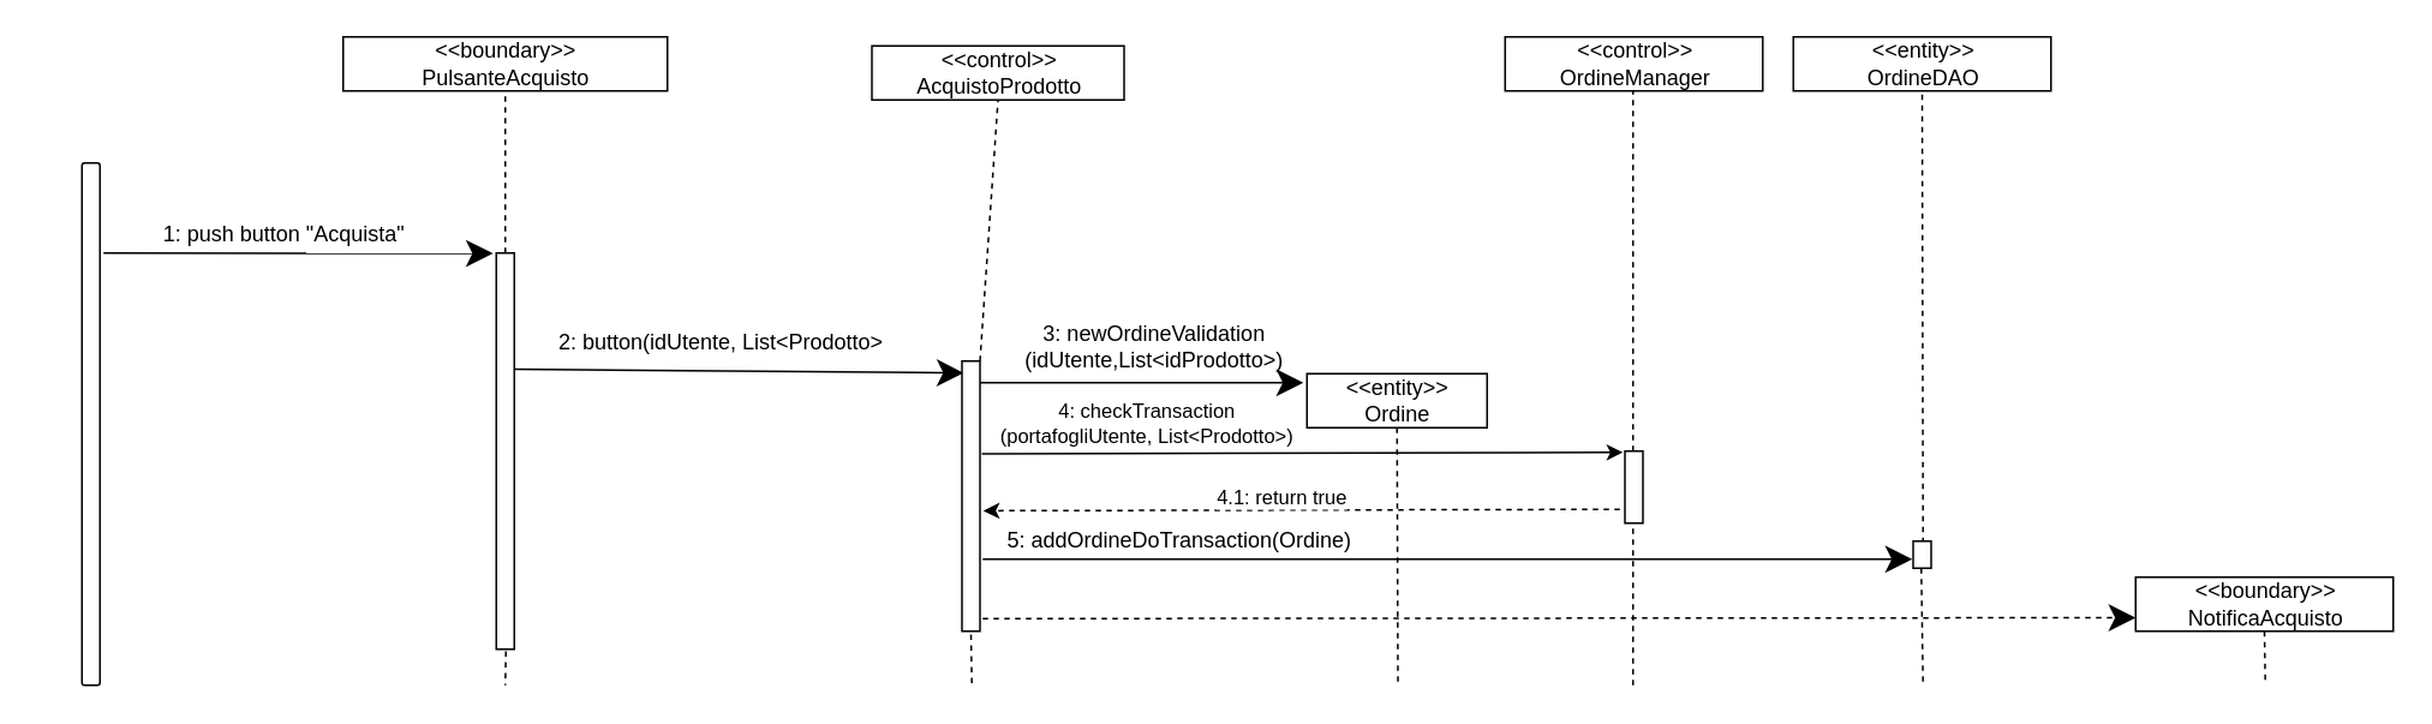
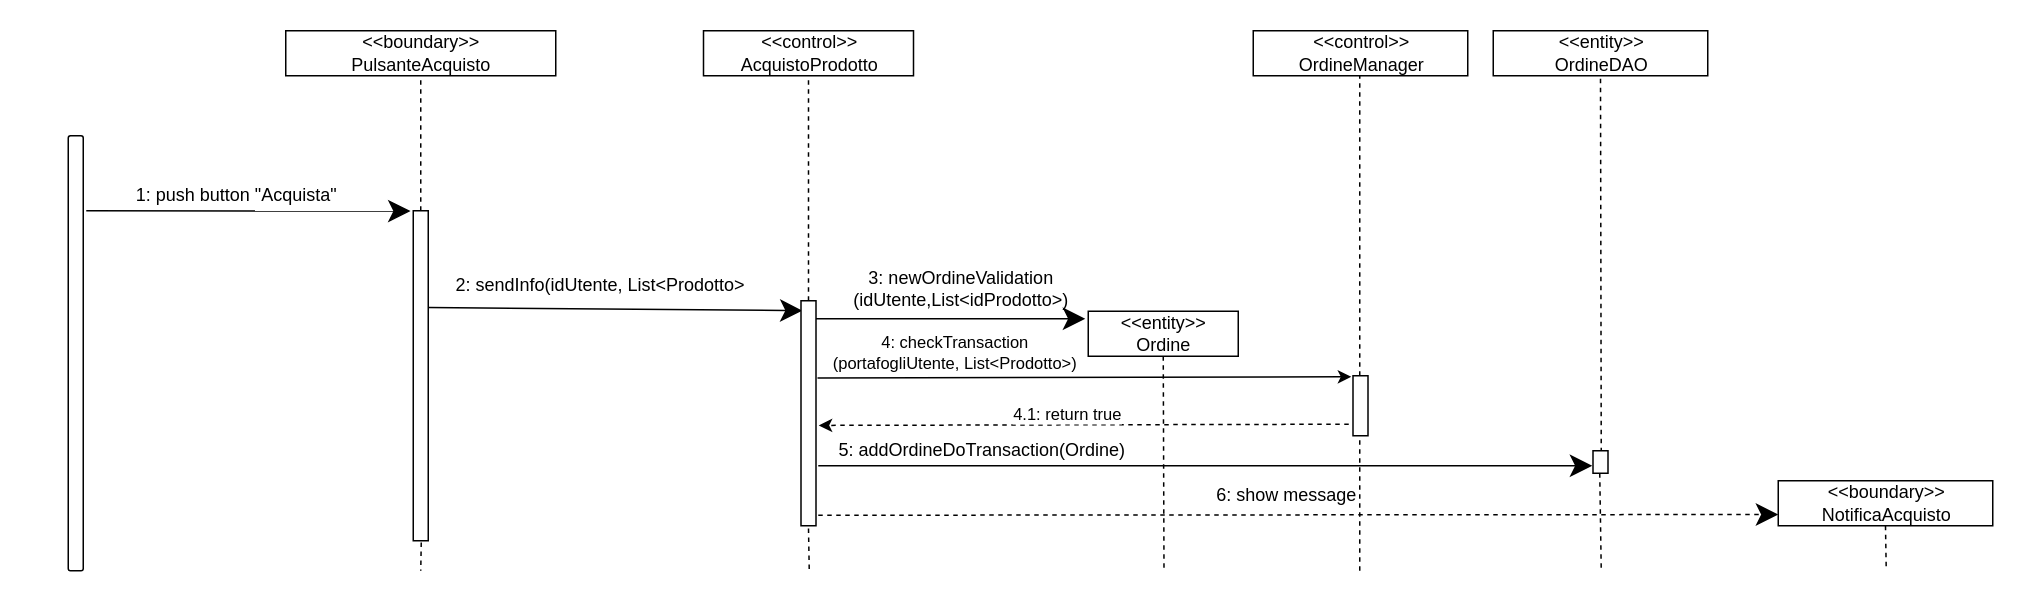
  <mxCell id="0" />
  <mxCell id="1" parent="0" />
  <mxCell id="2" value="" style="html=1;points=[];perimeter=orthogonalPerimeter;rounded=1;" parent="1" vertex="1"><mxGeometry x="45" y="90" width="10" height="290" as="geometry" /></mxCell>
  <mxCell id="3" value="&lt;div&gt;&amp;lt;&amp;lt;boundary&amp;gt;&amp;gt;&lt;/div&gt;&lt;div&gt;PulsanteAcquisto&lt;br&gt;&lt;/div&gt;" style="html=1;rounded=0;" parent="1" vertex="1"><mxGeometry x="190" y="20" width="180" height="30" as="geometry" /></mxCell>
  <mxCell id="4" value="" style="edgeStyle=orthogonalEdgeStyle;rounded=0;orthogonalLoop=1;jettySize=auto;html=1;strokeColor=none;" parent="1" source="7" target="3" edge="1"><mxGeometry relative="1" as="geometry" /></mxCell>
  <mxCell id="5" value="" style="edgeStyle=orthogonalEdgeStyle;orthogonalLoop=1;jettySize=auto;html=1;strokeColor=#000000;rounded=0;dashed=1;endArrow=none;endFill=0;" parent="1" source="7" target="3" edge="1"><mxGeometry relative="1" as="geometry" /></mxCell>
  <mxCell id="6" value="" style="edgeStyle=orthogonalEdgeStyle;rounded=0;orthogonalLoop=1;jettySize=auto;html=1;dashed=1;endArrow=none;endFill=0;strokeColor=#000000;exitX=0.533;exitY=1.005;exitDx=0;exitDy=0;exitPerimeter=0;" parent="1" source="7" edge="1"><mxGeometry relative="1" as="geometry"><mxPoint x="280" y="380" as="targetPoint" /></mxGeometry></mxCell>
  <mxCell id="7" value="" style="html=1;points=[];perimeter=orthogonalPerimeter;rounded=0;arcSize=50;" parent="1" vertex="1"><mxGeometry x="275" y="140" width="10" height="220" as="geometry" /></mxCell>
- <mxCell id="8" value="&lt;div&gt;&amp;lt;&amp;lt;control&amp;gt;&amp;gt;&lt;/div&gt;AcquistoProdotto" style="html=1;rounded=0;" parent="1" vertex="1"><mxGeometry x="483.5" y="25" width="140" height="30" as="geometry" /></mxCell>
+ <mxCell id="8" value="&lt;div&gt;&amp;lt;&amp;lt;control&amp;gt;&amp;gt;&lt;/div&gt;AcquistoProdotto" style="html=1;rounded=0;" parent="1" vertex="1"><mxGeometry x="468.5" y="20" width="140" height="30" as="geometry" /></mxCell>
  <mxCell id="9" value="&lt;div&gt;&amp;lt;&amp;lt;boundary&amp;gt;&amp;gt;&lt;/div&gt;&lt;div&gt;NotificaAcquisto&lt;br&gt;&lt;/div&gt;" style="html=1;rounded=0;" parent="1" vertex="1"><mxGeometry x="1185" y="320" width="143" height="30" as="geometry" /></mxCell>
  <mxCell id="10" value="" style="endArrow=classic;endFill=1;endSize=12;html=1;strokeColor=#000000;rounded=1;entryX=-0.18;entryY=0.001;entryDx=0;entryDy=0;entryPerimeter=0;" parent="1" target="7" edge="1"><mxGeometry width="160" relative="1" as="geometry"><mxPoint x="57" y="140" as="sourcePoint" /><mxPoint x="235" y="140" as="targetPoint" /></mxGeometry></mxCell>
  <mxCell id="11" value="1: push button &quot;Acquista&quot;" style="text;html=1;strokeColor=none;fillColor=none;align=center;verticalAlign=middle;whiteSpace=wrap;rounded=0;dashed=1;" parent="1" vertex="1"><mxGeometry x="20" y="120" width="275" height="20" as="geometry" /></mxCell>
  <mxCell id="12" value="" style="endArrow=classic;endFill=1;endSize=12;html=1;strokeColor=#000000;rounded=1;entryX=0.1;entryY=0.044;entryDx=0;entryDy=0;entryPerimeter=0;" parent="1" target="21" edge="1"><mxGeometry width="160" relative="1" as="geometry"><mxPoint x="285" y="204.5" as="sourcePoint" /><mxPoint x="465" y="204.5" as="targetPoint" /></mxGeometry></mxCell>
  <mxCell id="13" value="" style="endArrow=none;html=1;dashed=1;strokeColor=#000000;entryX=0.5;entryY=1;entryDx=0;entryDy=0;" parent="1" source="21" target="8" edge="1"><mxGeometry width="50" height="50" relative="1" as="geometry"><mxPoint x="450" y="190" as="sourcePoint" /><mxPoint x="405" y="140" as="targetPoint" /></mxGeometry></mxCell>
  <mxCell id="14" value="" style="endArrow=none;html=1;dashed=1;strokeColor=#000000;exitX=0.5;exitY=1.012;exitDx=0;exitDy=0;exitPerimeter=0;" parent="1" source="21" edge="1"><mxGeometry width="50" height="50" relative="1" as="geometry"><mxPoint x="465" y="280" as="sourcePoint" /><mxPoint x="539" y="380" as="targetPoint" /></mxGeometry></mxCell>
  <mxCell id="15" value="&lt;div&gt;&amp;lt;&amp;lt;entity&amp;gt;&amp;gt;&lt;/div&gt;&lt;div&gt;Ordine&lt;br&gt;&lt;/div&gt;" style="html=1;rounded=0;" parent="1" vertex="1"><mxGeometry x="725" y="207" width="100" height="30" as="geometry" /></mxCell>
  <mxCell id="16" style="edgeStyle=orthogonalEdgeStyle;rounded=0;orthogonalLoop=1;jettySize=auto;html=1;exitX=0.5;exitY=1;exitDx=0;exitDy=0;endArrow=classic;endFill=1;" parent="1" source="9" target="9" edge="1"><mxGeometry relative="1" as="geometry" /></mxCell>
  <mxCell id="17" value="" style="endArrow=classic;endFill=1;endSize=12;html=1;strokeColor=#000000;rounded=1;dashed=1;entryX=0;entryY=0.75;entryDx=0;entryDy=0;" parent="1" target="9" edge="1"><mxGeometry width="160" relative="1" as="geometry"><mxPoint x="545" y="343" as="sourcePoint" /><mxPoint x="1100" y="347" as="targetPoint" /><Array as="points" /></mxGeometry></mxCell>
- <mxCell id="19" value="2: button(idUtente, List&amp;lt;Prodotto&amp;gt;" style="text;html=1;strokeColor=none;fillColor=none;align=center;verticalAlign=middle;whiteSpace=wrap;rounded=0;dashed=1;" parent="1" vertex="1"><mxGeometry x="275" y="180" width="250" height="20" as="geometry" /></mxCell>
+ <mxCell id="18" value="6: show message" style="text;html=1;align=center;verticalAlign=middle;resizable=0;points=[];autosize=1;" parent="1" vertex="1"><mxGeometry x="801.5" y="320" width="110" height="20" as="geometry" /></mxCell>
+ <mxCell id="19" value="2: sendInfo(idUtente, List&amp;lt;Prodotto&amp;gt;" style="text;html=1;strokeColor=none;fillColor=none;align=center;verticalAlign=middle;whiteSpace=wrap;rounded=0;dashed=1;" parent="1" vertex="1"><mxGeometry x="275" y="180" width="250" height="20" as="geometry" /></mxCell>
  <mxCell id="20" value="" style="endArrow=classic;endFill=1;endSize=12;html=1;strokeColor=#000000;rounded=1;exitX=0.902;exitY=0.08;exitDx=0;exitDy=0;exitPerimeter=0;" parent="1" edge="1" source="21"><mxGeometry width="160" relative="1" as="geometry"><mxPoint x="495" y="212" as="sourcePoint" /><mxPoint x="723" y="212" as="targetPoint" /><Array as="points" /></mxGeometry></mxCell>
  <mxCell id="21" value="" style="html=1;points=[];perimeter=orthogonalPerimeter;rounded=0;arcSize=50;" parent="1" vertex="1"><mxGeometry x="533.5" y="200" width="10" height="150" as="geometry" /></mxCell>
  <mxCell id="22" value="" style="endArrow=none;html=1;dashed=1;strokeColor=#000000;exitX=0.5;exitY=1;exitDx=0;exitDy=0;" parent="1" source="15" edge="1"><mxGeometry width="50" height="50" relative="1" as="geometry"><mxPoint x="775" y="280" as="sourcePoint" /><mxPoint x="775.5" y="380" as="targetPoint" /></mxGeometry></mxCell>
  <mxCell id="23" value="3: newOrdineValidation&lt;br&gt;(idUtente,List&amp;lt;idProdotto&amp;gt;)" style="text;html=1;align=center;verticalAlign=middle;resizable=0;points=[];autosize=1;" parent="1" vertex="1"><mxGeometry x="560" y="177" width="160" height="30" as="geometry" /></mxCell>
  <mxCell id="24" value="" style="endArrow=none;html=1;dashed=1;strokeColor=#000000;exitX=0.5;exitY=1;exitDx=0;exitDy=0;" parent="1" source="9" edge="1"><mxGeometry width="50" height="50" relative="1" as="geometry"><mxPoint x="1107" y="360" as="sourcePoint" /><mxPoint x="1257" y="380" as="targetPoint" /></mxGeometry></mxCell>
  <mxCell id="25" value="&lt;div&gt;&amp;lt;&amp;lt;entity&amp;gt;&amp;gt;&lt;/div&gt;&lt;div&gt;OrdineDAO&lt;br&gt;&lt;/div&gt;" style="html=1;rounded=0;" parent="1" vertex="1"><mxGeometry x="995" y="20" width="143" height="30" as="geometry" /></mxCell>
  <mxCell id="26" value="" style="endArrow=classic;endFill=1;endSize=12;html=1;strokeColor=#000000;rounded=1;entryX=-0.05;entryY=0.667;entryDx=0;entryDy=0;entryPerimeter=0;" parent="1" target="31" edge="1"><mxGeometry width="160" relative="1" as="geometry"><mxPoint x="545" y="310" as="sourcePoint" /><mxPoint x="925" y="300" as="targetPoint" /><Array as="points" /></mxGeometry></mxCell>
  <mxCell id="27" value="5: addOrdineDoTransaction(Ordine)" style="text;html=1;align=center;verticalAlign=middle;resizable=0;points=[];autosize=1;" parent="1" vertex="1"><mxGeometry x="548.5" y="290" width="210" height="20" as="geometry" /></mxCell>
  <mxCell id="28" value="" style="endArrow=none;html=1;dashed=1;strokeColor=#000000;" parent="1" edge="1"><mxGeometry width="50" height="50" relative="1" as="geometry"><mxPoint x="1107" y="340" as="sourcePoint" /><mxPoint x="1107" y="340" as="targetPoint" /></mxGeometry></mxCell>
  <mxCell id="29" value="" style="endArrow=none;html=1;dashed=1;strokeColor=#000000;exitX=0.55;exitY=0.067;exitDx=0;exitDy=0;exitPerimeter=0;" parent="1" source="31" edge="1"><mxGeometry width="50" height="50" relative="1" as="geometry"><mxPoint x="1066.5" y="307.5" as="sourcePoint" /><mxPoint x="1066.5" y="50" as="targetPoint" /><Array as="points" /></mxGeometry></mxCell>
  <mxCell id="30" value="" style="endArrow=none;html=1;dashed=1;strokeColor=#000000;exitX=0.65;exitY=1;exitDx=0;exitDy=0;exitPerimeter=0;" parent="1" edge="1"><mxGeometry width="50" height="50" relative="1" as="geometry"><mxPoint x="1066" y="315" as="sourcePoint" /><mxPoint x="1067" y="380" as="targetPoint" /></mxGeometry></mxCell>
  <mxCell id="31" value="" style="html=1;points=[];perimeter=orthogonalPerimeter;rounded=0;arcSize=50;" parent="1" vertex="1"><mxGeometry x="1061.5" y="300" width="10" height="15" as="geometry" /></mxCell>
  <mxCell id="32" value="" style="endArrow=none;html=1;dashed=1;strokeColor=#000000;exitX=0.55;exitY=0.067;exitDx=0;exitDy=0;exitPerimeter=0;" edge="1" parent="1" target="31"><mxGeometry width="50" height="50" relative="1" as="geometry"><mxPoint x="1066.5" y="307.5" as="sourcePoint" /><mxPoint x="1066.5" y="50" as="targetPoint" /><Array as="points" /></mxGeometry></mxCell>
  <mxCell id="33" value="&lt;div&gt;&amp;lt;&amp;lt;control&amp;gt;&amp;gt;&lt;/div&gt;&lt;div&gt;OrdineManager&lt;br&gt;&lt;/div&gt;" style="html=1;rounded=0;" vertex="1" parent="1"><mxGeometry x="835" y="20" width="143" height="30" as="geometry" /></mxCell>
  <mxCell id="34" value="" style="endArrow=none;html=1;dashed=1;strokeColor=#000000;" edge="1" parent="1" source="35"><mxGeometry width="50" height="50" relative="1" as="geometry"><mxPoint x="906" y="380" as="sourcePoint" /><mxPoint x="906" y="50" as="targetPoint" /><Array as="points" /></mxGeometry></mxCell>
  <mxCell id="35" value="" style="html=1;points=[];perimeter=orthogonalPerimeter;rounded=0;arcSize=50;" vertex="1" parent="1"><mxGeometry x="901.5" y="250" width="10" height="40" as="geometry" /></mxCell>
  <mxCell id="36" value="" style="endArrow=none;html=1;dashed=1;strokeColor=#000000;" edge="1" parent="1" target="35"><mxGeometry width="50" height="50" relative="1" as="geometry"><mxPoint x="906" y="380" as="sourcePoint" /><mxPoint x="906" y="50" as="targetPoint" /><Array as="points" /></mxGeometry></mxCell>
  <mxCell id="37" value="" style="endArrow=classic;html=1;exitX=1.1;exitY=0.343;exitDx=0;exitDy=0;exitPerimeter=0;entryX=-0.117;entryY=0.017;entryDx=0;entryDy=0;entryPerimeter=0;" edge="1" parent="1" source="21" target="35"><mxGeometry width="50" height="50" relative="1" as="geometry"><mxPoint x="825" y="300" as="sourcePoint" /><mxPoint x="875" y="250" as="targetPoint" /></mxGeometry></mxCell>
  <mxCell id="38" value="4: checkTransaction&lt;br&gt;(portafogliUtente, List&amp;lt;Prodotto&amp;gt;)" style="edgeLabel;html=1;align=center;verticalAlign=middle;resizable=0;points=[];" vertex="1" connectable="0" parent="37"><mxGeometry x="-0.602" y="-1" relative="1" as="geometry"><mxPoint x="19.66" y="-17.3" as="offset" /></mxGeometry></mxCell>
  <mxCell id="39" value="" style="endArrow=classic;html=1;exitX=-0.283;exitY=0.808;exitDx=0;exitDy=0;exitPerimeter=0;entryX=1.183;entryY=0.554;entryDx=0;entryDy=0;entryPerimeter=0;dashed=1;" edge="1" parent="1" source="35" target="21"><mxGeometry width="50" height="50" relative="1" as="geometry"><mxPoint x="825" y="300" as="sourcePoint" /><mxPoint x="875" y="250" as="targetPoint" /></mxGeometry></mxCell>
  <mxCell id="40" value="4.1: return true" style="edgeLabel;html=1;align=center;verticalAlign=middle;resizable=0;points=[];" vertex="1" connectable="0" parent="39"><mxGeometry x="0.061" relative="1" as="geometry"><mxPoint x="-1.08" y="-7.73" as="offset" /></mxGeometry></mxCell>
